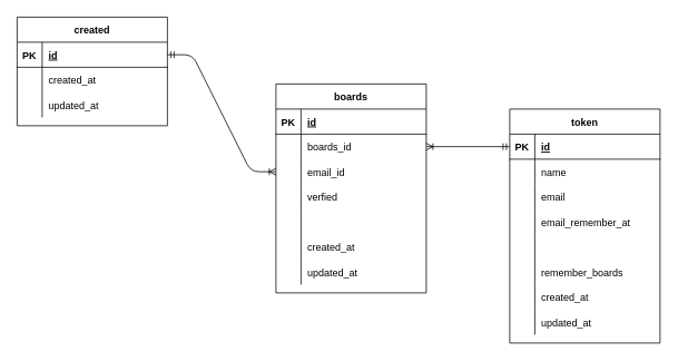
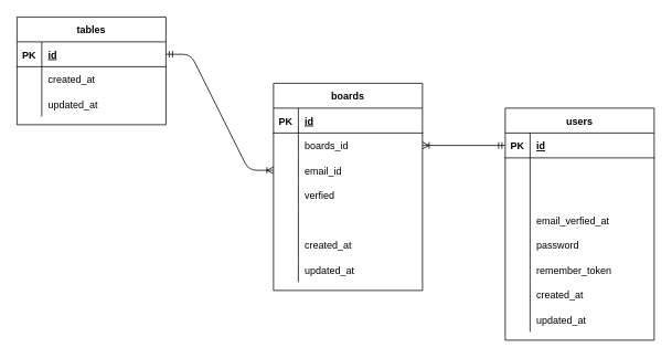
  <mxCell id="0" />
  <mxCell id="1" parent="0" />
- <mxCell id="2" value="token" style="shape=table;startSize=30;container=1;collapsible=1;childLayout=tableLayout;fixedRows=1;rowLines=0;fontStyle=1;align=center;resizeLast=1;" vertex="1" parent="1"><mxGeometry x="610" y="130" width="180" height="280" as="geometry" /></mxCell>
+ <mxCell id="2" value="users" style="shape=table;startSize=30;container=1;collapsible=1;childLayout=tableLayout;fixedRows=1;rowLines=0;fontStyle=1;align=center;resizeLast=1;" vertex="1" parent="1"><mxGeometry x="610" y="130" width="180" height="280" as="geometry" /></mxCell>
  <mxCell id="3" value="" style="shape=partialRectangle;collapsible=0;dropTarget=0;pointerEvents=0;fillColor=none;top=0;left=0;bottom=1;right=0;points=[[0,0.5],[1,0.5]];portConstraint=eastwest;" vertex="1" parent="2"><mxGeometry y="30" width="180" height="30" as="geometry" /></mxCell>
  <mxCell id="4" value="PK" style="shape=partialRectangle;connectable=0;fillColor=none;top=0;left=0;bottom=0;right=0;fontStyle=1;overflow=hidden;" vertex="1" parent="3"><mxGeometry width="30" height="30" as="geometry" /></mxCell>
  <mxCell id="5" value="id" style="shape=partialRectangle;connectable=0;fillColor=none;top=0;left=0;bottom=0;right=0;align=left;spacingLeft=6;fontStyle=5;overflow=hidden;" vertex="1" parent="3"><mxGeometry x="30" width="150" height="30" as="geometry" /></mxCell>
  <mxCell id="6" value="" style="shape=partialRectangle;collapsible=0;dropTarget=0;pointerEvents=0;fillColor=none;top=0;left=0;bottom=0;right=0;points=[[0,0.5],[1,0.5]];portConstraint=eastwest;" vertex="1" parent="2"><mxGeometry y="60" width="180" height="30" as="geometry" /></mxCell>
  <mxCell id="7" value="" style="shape=partialRectangle;connectable=0;fillColor=none;top=0;left=0;bottom=0;right=0;editable=1;overflow=hidden;" vertex="1" parent="6"><mxGeometry width="30" height="30" as="geometry" /></mxCell>
- <mxCell id="8" value="name" style="shape=partialRectangle;connectable=0;fillColor=none;top=0;left=0;bottom=0;right=0;align=left;spacingLeft=6;overflow=hidden;" vertex="1" parent="6"><mxGeometry x="30" width="150" height="30" as="geometry" /></mxCell>
  <mxCell id="9" value="" style="shape=partialRectangle;collapsible=0;dropTarget=0;pointerEvents=0;fillColor=none;top=0;left=0;bottom=0;right=0;points=[[0,0.5],[1,0.5]];portConstraint=eastwest;" vertex="1" parent="2"><mxGeometry y="90" width="180" height="30" as="geometry" /></mxCell>
  <mxCell id="10" value="" style="shape=partialRectangle;connectable=0;fillColor=none;top=0;left=0;bottom=0;right=0;editable=1;overflow=hidden;" vertex="1" parent="9"><mxGeometry width="30" height="30" as="geometry" /></mxCell>
- <mxCell id="11" value="email" style="shape=partialRectangle;connectable=0;fillColor=none;top=0;left=0;bottom=0;right=0;align=left;spacingLeft=6;overflow=hidden;" vertex="1" parent="9"><mxGeometry x="30" width="150" height="30" as="geometry" /></mxCell>
  <mxCell id="12" value="" style="shape=partialRectangle;collapsible=0;dropTarget=0;pointerEvents=0;fillColor=none;top=0;left=0;bottom=0;right=0;points=[[0,0.5],[1,0.5]];portConstraint=eastwest;" vertex="1" parent="2"><mxGeometry y="120" width="180" height="30" as="geometry" /></mxCell>
  <mxCell id="13" value="" style="shape=partialRectangle;connectable=0;fillColor=none;top=0;left=0;bottom=0;right=0;editable=1;overflow=hidden;" vertex="1" parent="12"><mxGeometry width="30" height="30" as="geometry" /></mxCell>
- <mxCell id="14" value="email_remember_at" style="shape=partialRectangle;connectable=0;fillColor=none;top=0;left=0;bottom=0;right=0;align=left;spacingLeft=6;overflow=hidden;" vertex="1" parent="12"><mxGeometry x="30" width="150" height="30" as="geometry" /></mxCell>
+ <mxCell id="14" value="email_verfied_at" style="shape=partialRectangle;connectable=0;fillColor=none;top=0;left=0;bottom=0;right=0;align=left;spacingLeft=6;overflow=hidden;" vertex="1" parent="12"><mxGeometry x="30" width="150" height="30" as="geometry" /></mxCell>
  <mxCell id="15" value="" style="shape=partialRectangle;collapsible=0;dropTarget=0;pointerEvents=0;fillColor=none;top=0;left=0;bottom=0;right=0;points=[[0,0.5],[1,0.5]];portConstraint=eastwest;" vertex="1" parent="2"><mxGeometry y="150" width="180" height="30" as="geometry" /></mxCell>
  <mxCell id="16" value="" style="shape=partialRectangle;connectable=0;fillColor=none;top=0;left=0;bottom=0;right=0;editable=1;overflow=hidden;" vertex="1" parent="15"><mxGeometry width="30" height="30" as="geometry" /></mxCell>
+ <mxCell id="17" value="password" style="shape=partialRectangle;connectable=0;fillColor=none;top=0;left=0;bottom=0;right=0;align=left;spacingLeft=6;overflow=hidden;" vertex="1" parent="15"><mxGeometry x="30" width="150" height="30" as="geometry" /></mxCell>
  <mxCell id="18" value="" style="shape=partialRectangle;collapsible=0;dropTarget=0;pointerEvents=0;fillColor=none;top=0;left=0;bottom=0;right=0;points=[[0,0.5],[1,0.5]];portConstraint=eastwest;" vertex="1" parent="2"><mxGeometry y="180" width="180" height="30" as="geometry" /></mxCell>
  <mxCell id="19" value="" style="shape=partialRectangle;connectable=0;fillColor=none;top=0;left=0;bottom=0;right=0;editable=1;overflow=hidden;" vertex="1" parent="18"><mxGeometry width="30" height="30" as="geometry" /></mxCell>
- <mxCell id="20" value="remember_boards" style="shape=partialRectangle;connectable=0;fillColor=none;top=0;left=0;bottom=0;right=0;align=left;spacingLeft=6;overflow=hidden;" vertex="1" parent="18"><mxGeometry x="30" width="150" height="30" as="geometry" /></mxCell>
+ <mxCell id="20" value="remember_token" style="shape=partialRectangle;connectable=0;fillColor=none;top=0;left=0;bottom=0;right=0;align=left;spacingLeft=6;overflow=hidden;" vertex="1" parent="18"><mxGeometry x="30" width="150" height="30" as="geometry" /></mxCell>
  <mxCell id="21" value="" style="shape=partialRectangle;collapsible=0;dropTarget=0;pointerEvents=0;fillColor=none;top=0;left=0;bottom=0;right=0;points=[[0,0.5],[1,0.5]];portConstraint=eastwest;" vertex="1" parent="2"><mxGeometry y="210" width="180" height="30" as="geometry" /></mxCell>
  <mxCell id="22" value="" style="shape=partialRectangle;connectable=0;fillColor=none;top=0;left=0;bottom=0;right=0;editable=1;overflow=hidden;" vertex="1" parent="21"><mxGeometry width="30" height="30" as="geometry" /></mxCell>
  <mxCell id="23" value="created_at" style="shape=partialRectangle;connectable=0;fillColor=none;top=0;left=0;bottom=0;right=0;align=left;spacingLeft=6;overflow=hidden;" vertex="1" parent="21"><mxGeometry x="30" width="150" height="30" as="geometry" /></mxCell>
  <mxCell id="24" value="" style="shape=partialRectangle;collapsible=0;dropTarget=0;pointerEvents=0;fillColor=none;top=0;left=0;bottom=0;right=0;points=[[0,0.5],[1,0.5]];portConstraint=eastwest;" vertex="1" parent="2"><mxGeometry y="240" width="180" height="30" as="geometry" /></mxCell>
  <mxCell id="25" value="" style="shape=partialRectangle;connectable=0;fillColor=none;top=0;left=0;bottom=0;right=0;editable=1;overflow=hidden;" vertex="1" parent="24"><mxGeometry width="30" height="30" as="geometry" /></mxCell>
  <mxCell id="26" value="updated_at" style="shape=partialRectangle;connectable=0;fillColor=none;top=0;left=0;bottom=0;right=0;align=left;spacingLeft=6;overflow=hidden;" vertex="1" parent="24"><mxGeometry x="30" width="150" height="30" as="geometry" /></mxCell>
- <mxCell id="27" value="created" style="shape=table;startSize=30;container=1;collapsible=1;childLayout=tableLayout;fixedRows=1;rowLines=0;fontStyle=1;align=center;resizeLast=1;" vertex="1" parent="1"><mxGeometry x="20" y="20" width="180" height="130" as="geometry" /></mxCell>
+ <mxCell id="27" value="tables" style="shape=table;startSize=30;container=1;collapsible=1;childLayout=tableLayout;fixedRows=1;rowLines=0;fontStyle=1;align=center;resizeLast=1;" vertex="1" parent="1"><mxGeometry x="20" y="20" width="180" height="130" as="geometry" /></mxCell>
  <mxCell id="28" value="" style="shape=partialRectangle;collapsible=0;dropTarget=0;pointerEvents=0;fillColor=none;top=0;left=0;bottom=1;right=0;points=[[0,0.5],[1,0.5]];portConstraint=eastwest;" vertex="1" parent="27"><mxGeometry y="30" width="180" height="30" as="geometry" /></mxCell>
  <mxCell id="29" value="PK" style="shape=partialRectangle;connectable=0;fillColor=none;top=0;left=0;bottom=0;right=0;fontStyle=1;overflow=hidden;" vertex="1" parent="28"><mxGeometry width="30" height="30" as="geometry" /></mxCell>
  <mxCell id="30" value="id" style="shape=partialRectangle;connectable=0;fillColor=none;top=0;left=0;bottom=0;right=0;align=left;spacingLeft=6;fontStyle=5;overflow=hidden;" vertex="1" parent="28"><mxGeometry x="30" width="150" height="30" as="geometry" /></mxCell>
  <mxCell id="31" value="" style="shape=partialRectangle;collapsible=0;dropTarget=0;pointerEvents=0;fillColor=none;top=0;left=0;bottom=0;right=0;points=[[0,0.5],[1,0.5]];portConstraint=eastwest;" vertex="1" parent="27"><mxGeometry y="60" width="180" height="30" as="geometry" /></mxCell>
  <mxCell id="32" value="" style="shape=partialRectangle;connectable=0;fillColor=none;top=0;left=0;bottom=0;right=0;editable=1;overflow=hidden;" vertex="1" parent="31"><mxGeometry width="30" height="30" as="geometry" /></mxCell>
  <mxCell id="33" value="created_at" style="shape=partialRectangle;connectable=0;fillColor=none;top=0;left=0;bottom=0;right=0;align=left;spacingLeft=6;overflow=hidden;" vertex="1" parent="31"><mxGeometry x="30" width="150" height="30" as="geometry" /></mxCell>
  <mxCell id="34" value="" style="shape=partialRectangle;collapsible=0;dropTarget=0;pointerEvents=0;fillColor=none;top=0;left=0;bottom=0;right=0;points=[[0,0.5],[1,0.5]];portConstraint=eastwest;" vertex="1" parent="27"><mxGeometry y="90" width="180" height="30" as="geometry" /></mxCell>
  <mxCell id="35" value="" style="shape=partialRectangle;connectable=0;fillColor=none;top=0;left=0;bottom=0;right=0;editable=1;overflow=hidden;" vertex="1" parent="34"><mxGeometry width="30" height="30" as="geometry" /></mxCell>
  <mxCell id="36" value="updated_at" style="shape=partialRectangle;connectable=0;fillColor=none;top=0;left=0;bottom=0;right=0;align=left;spacingLeft=6;overflow=hidden;" vertex="1" parent="34"><mxGeometry x="30" width="150" height="30" as="geometry" /></mxCell>
  <mxCell id="37" value="boards" style="shape=table;startSize=30;container=1;collapsible=1;childLayout=tableLayout;fixedRows=1;rowLines=0;fontStyle=1;align=center;resizeLast=1;" vertex="1" parent="1"><mxGeometry x="330" y="100" width="180" height="250" as="geometry" /></mxCell>
  <mxCell id="38" value="" style="shape=partialRectangle;collapsible=0;dropTarget=0;pointerEvents=0;fillColor=none;top=0;left=0;bottom=1;right=0;points=[[0,0.5],[1,0.5]];portConstraint=eastwest;" vertex="1" parent="37"><mxGeometry y="30" width="180" height="30" as="geometry" /></mxCell>
  <mxCell id="39" value="PK" style="shape=partialRectangle;connectable=0;fillColor=none;top=0;left=0;bottom=0;right=0;fontStyle=1;overflow=hidden;" vertex="1" parent="38"><mxGeometry width="30" height="30" as="geometry" /></mxCell>
  <mxCell id="40" value="id" style="shape=partialRectangle;connectable=0;fillColor=none;top=0;left=0;bottom=0;right=0;align=left;spacingLeft=6;fontStyle=5;overflow=hidden;" vertex="1" parent="38"><mxGeometry x="30" width="150" height="30" as="geometry" /></mxCell>
  <mxCell id="41" value="" style="shape=partialRectangle;collapsible=0;dropTarget=0;pointerEvents=0;fillColor=none;top=0;left=0;bottom=0;right=0;points=[[0,0.5],[1,0.5]];portConstraint=eastwest;" vertex="1" parent="37"><mxGeometry y="60" width="180" height="30" as="geometry" /></mxCell>
  <mxCell id="42" value="" style="shape=partialRectangle;connectable=0;fillColor=none;top=0;left=0;bottom=0;right=0;editable=1;overflow=hidden;" vertex="1" parent="41"><mxGeometry width="30" height="30" as="geometry" /></mxCell>
  <mxCell id="43" value="boards_id" style="shape=partialRectangle;connectable=0;fillColor=none;top=0;left=0;bottom=0;right=0;align=left;spacingLeft=6;overflow=hidden;" vertex="1" parent="41"><mxGeometry x="30" width="150" height="30" as="geometry" /></mxCell>
  <mxCell id="44" value="" style="shape=partialRectangle;collapsible=0;dropTarget=0;pointerEvents=0;fillColor=none;top=0;left=0;bottom=0;right=0;points=[[0,0.5],[1,0.5]];portConstraint=eastwest;" vertex="1" parent="37"><mxGeometry y="90" width="180" height="30" as="geometry" /></mxCell>
  <mxCell id="45" value="" style="shape=partialRectangle;connectable=0;fillColor=none;top=0;left=0;bottom=0;right=0;editable=1;overflow=hidden;" vertex="1" parent="44"><mxGeometry width="30" height="30" as="geometry" /></mxCell>
  <mxCell id="46" value="email_id" style="shape=partialRectangle;connectable=0;fillColor=none;top=0;left=0;bottom=0;right=0;align=left;spacingLeft=6;overflow=hidden;" vertex="1" parent="44"><mxGeometry x="30" width="150" height="30" as="geometry" /></mxCell>
  <mxCell id="47" value="" style="shape=partialRectangle;collapsible=0;dropTarget=0;pointerEvents=0;fillColor=none;top=0;left=0;bottom=0;right=0;points=[[0,0.5],[1,0.5]];portConstraint=eastwest;" vertex="1" parent="37"><mxGeometry y="120" width="180" height="30" as="geometry" /></mxCell>
  <mxCell id="48" value="" style="shape=partialRectangle;connectable=0;fillColor=none;top=0;left=0;bottom=0;right=0;editable=1;overflow=hidden;" vertex="1" parent="47"><mxGeometry width="30" height="30" as="geometry" /></mxCell>
  <mxCell id="49" value="verfied" style="shape=partialRectangle;connectable=0;fillColor=none;top=0;left=0;bottom=0;right=0;align=left;spacingLeft=6;overflow=hidden;" vertex="1" parent="47"><mxGeometry x="30" width="150" height="30" as="geometry" /></mxCell>
  <mxCell id="50" value="" style="shape=partialRectangle;collapsible=0;dropTarget=0;pointerEvents=0;fillColor=none;top=0;left=0;bottom=0;right=0;points=[[0,0.5],[1,0.5]];portConstraint=eastwest;" vertex="1" parent="37"><mxGeometry y="150" width="180" height="30" as="geometry" /></mxCell>
  <mxCell id="51" value="" style="shape=partialRectangle;connectable=0;fillColor=none;top=0;left=0;bottom=0;right=0;editable=1;overflow=hidden;" vertex="1" parent="50"><mxGeometry width="30" height="30" as="geometry" /></mxCell>
  <mxCell id="52" value="" style="shape=partialRectangle;collapsible=0;dropTarget=0;pointerEvents=0;fillColor=none;top=0;left=0;bottom=0;right=0;points=[[0,0.5],[1,0.5]];portConstraint=eastwest;" vertex="1" parent="37"><mxGeometry y="180" width="180" height="30" as="geometry" /></mxCell>
  <mxCell id="53" value="" style="shape=partialRectangle;connectable=0;fillColor=none;top=0;left=0;bottom=0;right=0;editable=1;overflow=hidden;" vertex="1" parent="52"><mxGeometry width="30" height="30" as="geometry" /></mxCell>
  <mxCell id="54" value="created_at" style="shape=partialRectangle;connectable=0;fillColor=none;top=0;left=0;bottom=0;right=0;align=left;spacingLeft=6;overflow=hidden;" vertex="1" parent="52"><mxGeometry x="30" width="150" height="30" as="geometry" /></mxCell>
  <mxCell id="55" value="" style="shape=partialRectangle;collapsible=0;dropTarget=0;pointerEvents=0;fillColor=none;top=0;left=0;bottom=0;right=0;points=[[0,0.5],[1,0.5]];portConstraint=eastwest;" vertex="1" parent="37"><mxGeometry y="210" width="180" height="30" as="geometry" /></mxCell>
  <mxCell id="56" value="" style="shape=partialRectangle;connectable=0;fillColor=none;top=0;left=0;bottom=0;right=0;editable=1;overflow=hidden;" vertex="1" parent="55"><mxGeometry width="30" height="30" as="geometry" /></mxCell>
  <mxCell id="57" value="updated_at" style="shape=partialRectangle;connectable=0;fillColor=none;top=0;left=0;bottom=0;right=0;align=left;spacingLeft=6;overflow=hidden;" vertex="1" parent="55"><mxGeometry x="30" width="150" height="30" as="geometry" /></mxCell>
  <mxCell id="58" value="" style="edgeStyle=entityRelationEdgeStyle;fontSize=12;html=1;endArrow=ERoneToMany;startArrow=ERmandOne;exitX=0;exitY=0.5;exitDx=0;exitDy=0;entryX=1;entryY=0.5;entryDx=0;entryDy=0;" edge="1" parent="1" source="3" target="41"><mxGeometry width="100" height="100" relative="1" as="geometry"><mxPoint x="440" y="400" as="sourcePoint" /><mxPoint x="540" y="300" as="targetPoint" /></mxGeometry></mxCell>
  <mxCell id="59" value="" style="edgeStyle=entityRelationEdgeStyle;fontSize=12;html=1;endArrow=ERoneToMany;startArrow=ERmandOne;entryX=0;entryY=0.5;entryDx=0;entryDy=0;exitX=1;exitY=0.5;exitDx=0;exitDy=0;" edge="1" parent="1" source="28" target="44"><mxGeometry width="100" height="100" relative="1" as="geometry"><mxPoint x="160" y="340" as="sourcePoint" /><mxPoint x="260" y="240" as="targetPoint" /></mxGeometry></mxCell>
